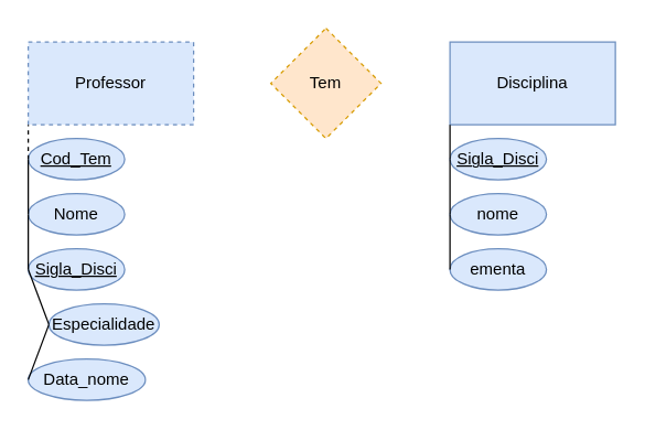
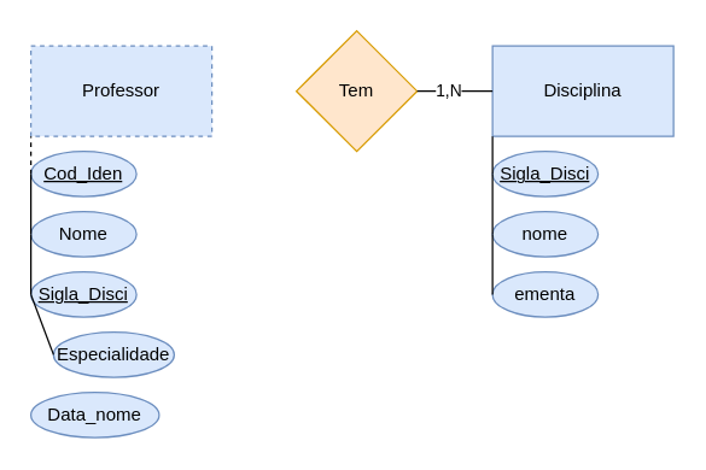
  <mxCell id="0" />
  <mxCell id="1" parent="0" />
  <mxCell id="2" value="Disciplina" style="rounded=0;whiteSpace=wrap;html=1;fillColor=#dae8fc;strokeColor=#6c8ebf;" vertex="1" parent="1"><mxGeometry x="326" y="30" width="120" height="60" as="geometry" /></mxCell>
  <mxCell id="3" value="Professor" style="rounded=0;whiteSpace=wrap;html=1;fillColor=#dae8fc;strokeColor=#6c8ebf;dashed=1;" vertex="1" parent="1"><mxGeometry x="20" y="30" width="120" height="60" as="geometry" /></mxCell>
  <mxCell id="4" value="&lt;u&gt;Sigla_Disci&lt;/u&gt;" style="ellipse;whiteSpace=wrap;html=1;fillColor=#dae8fc;strokeColor=#6c8ebf;" vertex="1" parent="1"><mxGeometry x="326" y="100" width="70" height="30" as="geometry" /></mxCell>
  <mxCell id="5" value="nome" style="ellipse;whiteSpace=wrap;html=1;fillColor=#dae8fc;strokeColor=#6c8ebf;" vertex="1" parent="1"><mxGeometry x="326" y="140" width="70" height="30" as="geometry" /></mxCell>
- <mxCell id="6" value="&lt;u&gt;Cod_Tem&lt;/u&gt;" style="ellipse;whiteSpace=wrap;html=1;fillColor=#dae8fc;strokeColor=#6c8ebf;" vertex="1" parent="1"><mxGeometry x="20" y="100" width="70" height="30" as="geometry" /></mxCell>
- <mxCell id="7" value="Tem" style="rhombus;whiteSpace=wrap;html=1;fillColor=#ffe6cc;strokeColor=#d79b00;dashed=1;" vertex="1" parent="1"><mxGeometry x="196" y="20" width="80" height="80" as="geometry" /></mxCell>
+ <mxCell id="6" value="&lt;u&gt;Cod_Iden&lt;/u&gt;" style="ellipse;whiteSpace=wrap;html=1;fillColor=#dae8fc;strokeColor=#6c8ebf;" vertex="1" parent="1"><mxGeometry x="20" y="100" width="70" height="30" as="geometry" /></mxCell>
+ <mxCell id="7" value="Tem" style="rhombus;whiteSpace=wrap;html=1;fillColor=#ffe6cc;strokeColor=#d79b00;" vertex="1" parent="1"><mxGeometry x="196" y="20" width="80" height="80" as="geometry" /></mxCell>
  <mxCell id="8" value="Nome" style="ellipse;whiteSpace=wrap;html=1;fillColor=#dae8fc;strokeColor=#6c8ebf;" vertex="1" parent="1"><mxGeometry x="20" y="140" width="70" height="30" as="geometry" /></mxCell>
  <mxCell id="9" value="&lt;u&gt;Sigla_Disci&lt;/u&gt;" style="ellipse;whiteSpace=wrap;html=1;fillColor=#dae8fc;strokeColor=#6c8ebf;" vertex="1" parent="1"><mxGeometry x="20" y="180" width="70" height="30" as="geometry" /></mxCell>
  <mxCell id="10" value="Especialidade" style="ellipse;whiteSpace=wrap;html=1;fillColor=#dae8fc;strokeColor=#6c8ebf;" vertex="1" parent="1"><mxGeometry x="35" y="220" width="80" height="30" as="geometry" /></mxCell>
  <mxCell id="11" value="Data_nome" style="ellipse;whiteSpace=wrap;html=1;fillColor=#dae8fc;strokeColor=#6c8ebf;" vertex="1" parent="1"><mxGeometry x="20" y="260" width="85" height="30" as="geometry" /></mxCell>
  <mxCell id="12" value="" style="endArrow=none;html=1;rounded=0;entryX=0;entryY=1;entryDx=0;entryDy=0;exitX=0;exitY=0.5;exitDx=0;exitDy=0;dashed=1;" edge="1" parent="1" source="6" target="3"><mxGeometry width="50" height="50" relative="1" as="geometry"><mxPoint x="16" y="260" as="sourcePoint" /><mxPoint x="66" y="210" as="targetPoint" /></mxGeometry></mxCell>
  <mxCell id="13" value="" style="endArrow=none;html=1;rounded=0;entryX=0;entryY=0.5;entryDx=0;entryDy=0;exitX=0;exitY=0.5;exitDx=0;exitDy=0;" edge="1" parent="1" source="8" target="6"><mxGeometry width="50" height="50" relative="1" as="geometry"><mxPoint x="16" y="260" as="sourcePoint" /><mxPoint x="66" y="210" as="targetPoint" /></mxGeometry></mxCell>
  <mxCell id="14" value="" style="endArrow=none;html=1;rounded=0;entryX=0;entryY=0.5;entryDx=0;entryDy=0;exitX=0;exitY=0.5;exitDx=0;exitDy=0;" edge="1" parent="1" source="9" target="8"><mxGeometry width="50" height="50" relative="1" as="geometry"><mxPoint x="16" y="260" as="sourcePoint" /><mxPoint x="66" y="210" as="targetPoint" /></mxGeometry></mxCell>
  <mxCell id="15" value="" style="endArrow=none;html=1;rounded=0;entryX=0;entryY=0.5;entryDx=0;entryDy=0;exitX=0;exitY=0.5;exitDx=0;exitDy=0;" edge="1" parent="1" source="10" target="9"><mxGeometry width="50" height="50" relative="1" as="geometry"><mxPoint x="0" y="290" as="sourcePoint" /><mxPoint x="50" y="240" as="targetPoint" /></mxGeometry></mxCell>
- <mxCell id="16" value="" style="endArrow=none;html=1;rounded=0;entryX=0;entryY=0.5;entryDx=0;entryDy=0;exitX=0;exitY=0.5;exitDx=0;exitDy=0;" edge="1" parent="1" source="11" target="10"><mxGeometry width="50" height="50" relative="1" as="geometry"><mxPoint x="-34" y="330" as="sourcePoint" /><mxPoint x="16" y="280" as="targetPoint" /></mxGeometry></mxCell>
  <mxCell id="17" value="" style="endArrow=none;html=1;rounded=0;entryX=0;entryY=1;entryDx=0;entryDy=0;exitX=0;exitY=0.5;exitDx=0;exitDy=0;" edge="1" parent="1" source="4" target="2"><mxGeometry width="50" height="50" relative="1" as="geometry"><mxPoint x="226" y="220" as="sourcePoint" /><mxPoint x="276" y="170" as="targetPoint" /></mxGeometry></mxCell>
  <mxCell id="18" value="" style="endArrow=none;html=1;rounded=0;entryX=0;entryY=0.5;entryDx=0;entryDy=0;exitX=0;exitY=0.5;exitDx=0;exitDy=0;" edge="1" parent="1" source="5" target="4"><mxGeometry width="50" height="50" relative="1" as="geometry"><mxPoint x="226" y="220" as="sourcePoint" /><mxPoint x="276" y="170" as="targetPoint" /></mxGeometry></mxCell>
+ <mxCell id="19" value="" style="endArrow=none;html=1;rounded=0;entryX=1;entryY=0.5;entryDx=0;entryDy=0;exitX=0;exitY=0.5;exitDx=0;exitDy=0;" edge="1" parent="1" source="2" target="7"><mxGeometry width="50" height="50" relative="1" as="geometry"><mxPoint x="226" y="220" as="sourcePoint" /><mxPoint x="276" y="170" as="targetPoint" /></mxGeometry></mxCell>
+ <mxCell id="20" value="1,N&lt;br&gt;" style="edgeLabel;html=1;align=center;verticalAlign=middle;resizable=0;points=[];" vertex="1" connectable="0" parent="19"><mxGeometry x="0.213" y="-1" relative="1" as="geometry"><mxPoint as="offset" /></mxGeometry></mxCell>
  <mxCell id="21" value="ementa" style="ellipse;whiteSpace=wrap;html=1;fillColor=#dae8fc;strokeColor=#6c8ebf;" vertex="1" parent="1"><mxGeometry x="326" y="180" width="70" height="30" as="geometry" /></mxCell>
  <mxCell id="22" value="" style="endArrow=none;html=1;rounded=0;entryX=0;entryY=0.5;entryDx=0;entryDy=0;exitX=0;exitY=0.5;exitDx=0;exitDy=0;" edge="1" parent="1" source="21" target="5"><mxGeometry width="50" height="50" relative="1" as="geometry"><mxPoint x="226" y="220" as="sourcePoint" /><mxPoint x="276" y="170" as="targetPoint" /></mxGeometry></mxCell>
